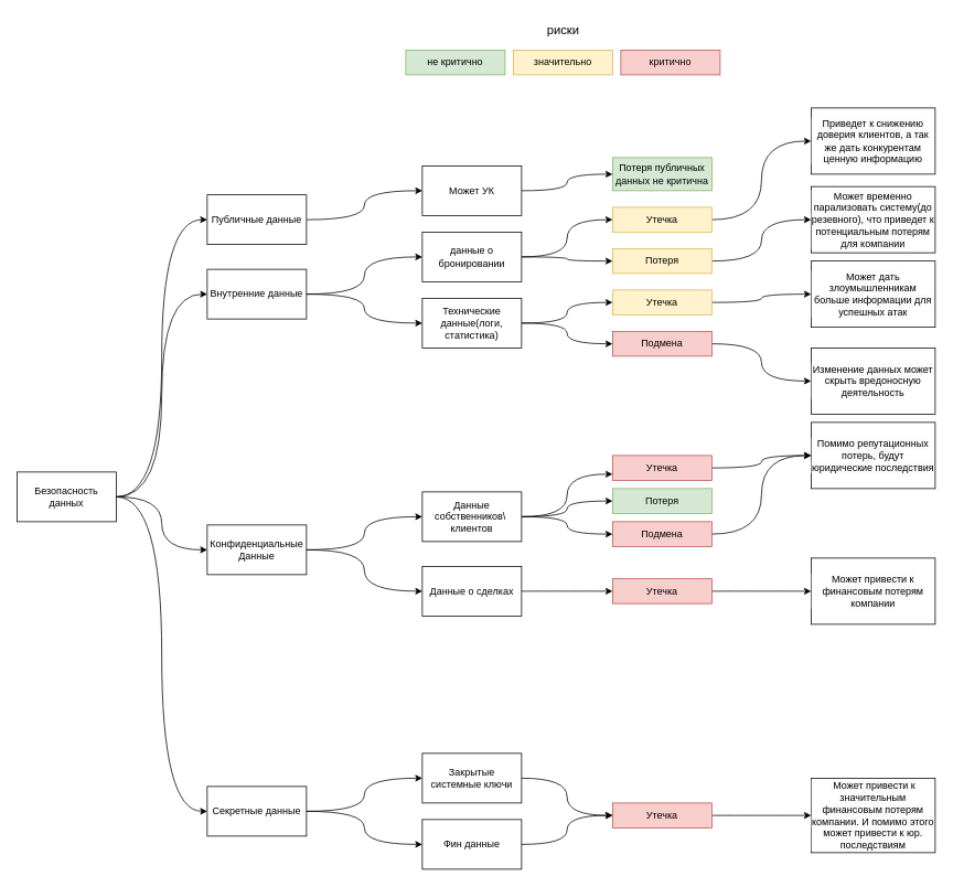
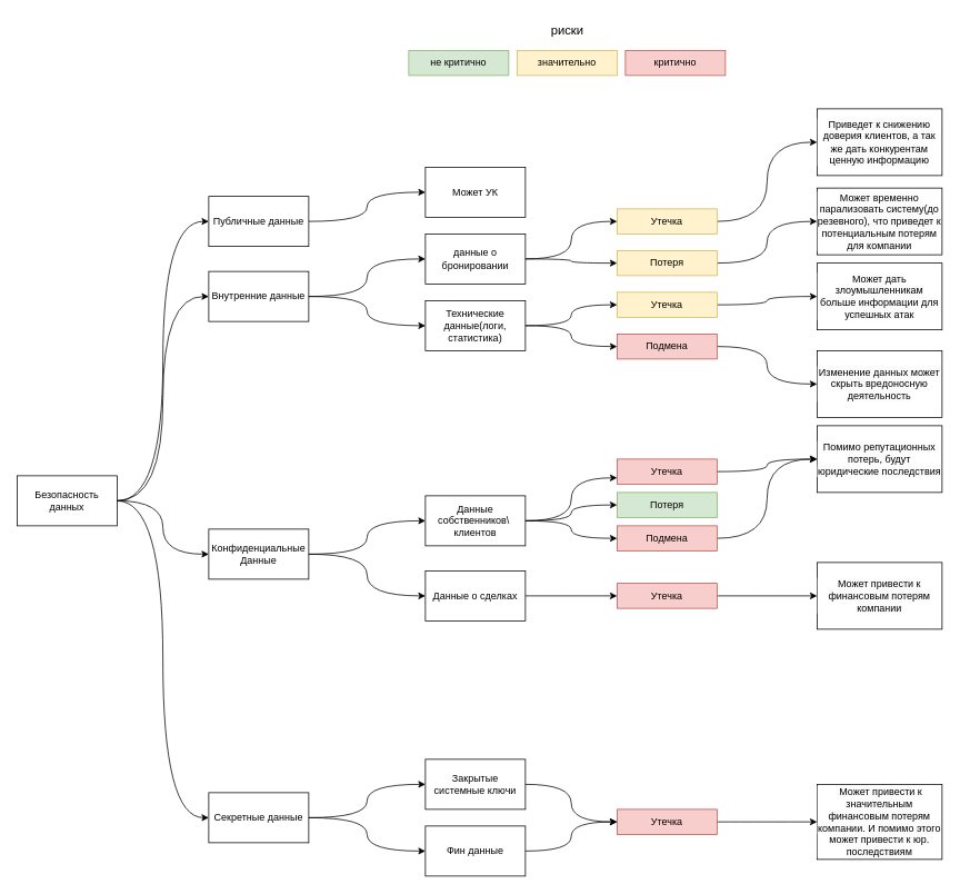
  <mxCell id="0" />
  <mxCell id="1" parent="0" />
  <mxCell id="2" style="edgeStyle=orthogonalEdgeStyle;rounded=0;orthogonalLoop=1;jettySize=auto;html=1;exitX=1;exitY=0.5;exitDx=0;exitDy=0;entryX=0;entryY=0.5;entryDx=0;entryDy=0;elbow=vertical;curved=1;" edge="1" parent="1" source="4" target="6"><mxGeometry relative="1" as="geometry" /></mxCell>
  <mxCell id="3" style="edgeStyle=orthogonalEdgeStyle;rounded=0;orthogonalLoop=1;jettySize=auto;html=1;exitX=1;exitY=0.5;exitDx=0;exitDy=0;entryX=0;entryY=0.5;entryDx=0;entryDy=0;curved=1;" edge="1" parent="1" source="4" target="7"><mxGeometry relative="1" as="geometry" /></mxCell>
  <mxCell id="4" value="&lt;div&gt;Безопасность данных&lt;/div&gt;" style="rounded=0;whiteSpace=wrap;html=1;" vertex="1" parent="1"><mxGeometry x="20" y="570" width="120" height="60" as="geometry" /></mxCell>
  <mxCell id="5" style="edgeStyle=orthogonalEdgeStyle;rounded=0;orthogonalLoop=1;jettySize=auto;html=1;exitX=1;exitY=0.5;exitDx=0;exitDy=0;entryX=0;entryY=0.5;entryDx=0;entryDy=0;curved=1;" edge="1" parent="1" source="6" target="11"><mxGeometry relative="1" as="geometry"><mxPoint x="510" y="230" as="targetPoint" /></mxGeometry></mxCell>
  <mxCell id="6" value="&lt;div&gt;Публичные данные&lt;/div&gt;" style="rounded=0;whiteSpace=wrap;html=1;" vertex="1" parent="1"><mxGeometry x="250" y="235" width="120" height="60" as="geometry" /></mxCell>
  <mxCell id="7" value="&lt;div&gt;Внутренние данные&lt;/div&gt;" style="rounded=0;whiteSpace=wrap;html=1;" vertex="1" parent="1"><mxGeometry x="250" y="325" width="120" height="60" as="geometry" /></mxCell>
  <mxCell id="8" value="&lt;div&gt;Конфиденциальные Данные&lt;/div&gt;" style="rounded=0;whiteSpace=wrap;html=1;" vertex="1" parent="1"><mxGeometry x="250" y="634" width="120" height="60" as="geometry" /></mxCell>
  <mxCell id="9" value="Секретные данные" style="rounded=0;whiteSpace=wrap;html=1;" vertex="1" parent="1"><mxGeometry x="250" y="950" width="120" height="60" as="geometry" /></mxCell>
- <mxCell id="10" style="edgeStyle=orthogonalEdgeStyle;rounded=0;orthogonalLoop=1;jettySize=auto;html=1;exitX=1;exitY=0.5;exitDx=0;exitDy=0;curved=1;" edge="1" parent="1" source="11" target="12"><mxGeometry relative="1" as="geometry" /></mxCell>
  <mxCell id="11" value="Может УК" style="rounded=0;whiteSpace=wrap;html=1;" vertex="1" parent="1"><mxGeometry x="510" y="200" width="120" height="60" as="geometry" /></mxCell>
- <mxCell id="12" value="Потеря публичных данных не критична" style="rounded=0;whiteSpace=wrap;html=1;fillColor=#d5e8d4;strokeColor=#82b366;" vertex="1" parent="1"><mxGeometry x="740" y="190" width="120" height="40" as="geometry" /></mxCell>
  <mxCell id="13" style="edgeStyle=orthogonalEdgeStyle;rounded=0;orthogonalLoop=1;jettySize=auto;html=1;exitX=1;exitY=0.5;exitDx=0;exitDy=0;entryX=0;entryY=0.5;entryDx=0;entryDy=0;curved=1;" edge="1" parent="1" source="15" target="40"><mxGeometry relative="1" as="geometry" /></mxCell>
  <mxCell id="14" style="edgeStyle=orthogonalEdgeStyle;rounded=0;orthogonalLoop=1;jettySize=auto;html=1;exitX=1;exitY=0.5;exitDx=0;exitDy=0;entryX=0;entryY=0.5;entryDx=0;entryDy=0;curved=1;" edge="1" parent="1" source="15" target="38"><mxGeometry relative="1" as="geometry" /></mxCell>
  <mxCell id="15" value="&lt;div&gt;данные о бронировании&lt;/div&gt;" style="rounded=0;whiteSpace=wrap;html=1;" vertex="1" parent="1"><mxGeometry x="510" y="280" width="120" height="60" as="geometry" /></mxCell>
  <mxCell id="16" style="edgeStyle=orthogonalEdgeStyle;rounded=0;orthogonalLoop=1;jettySize=auto;html=1;exitX=1;exitY=0.5;exitDx=0;exitDy=0;curved=1;" edge="1" parent="1" source="18" target="42"><mxGeometry relative="1" as="geometry" /></mxCell>
  <mxCell id="17" style="edgeStyle=orthogonalEdgeStyle;rounded=0;orthogonalLoop=1;jettySize=auto;html=1;exitX=1;exitY=0.5;exitDx=0;exitDy=0;entryX=0;entryY=0.5;entryDx=0;entryDy=0;curved=1;" edge="1" parent="1" source="18" target="44"><mxGeometry relative="1" as="geometry" /></mxCell>
  <mxCell id="18" value="Технические данные(логи&lt;span style=&quot;background-color: transparent; color: light-dark(rgb(0, 0, 0), rgb(255, 255, 255));&quot;&gt;, статистика)&lt;/span&gt;" style="rounded=0;whiteSpace=wrap;html=1;" vertex="1" parent="1"><mxGeometry x="510" y="360" width="120" height="60" as="geometry" /></mxCell>
  <mxCell id="19" style="edgeStyle=orthogonalEdgeStyle;shape=connector;curved=1;rounded=0;orthogonalLoop=1;jettySize=auto;html=1;entryX=0;entryY=0.75;entryDx=0;entryDy=0;strokeColor=default;align=center;verticalAlign=middle;fontFamily=Helvetica;fontSize=11;fontColor=default;labelBackgroundColor=default;endArrow=classic;" edge="1" parent="1" source="22" target="56"><mxGeometry relative="1" as="geometry" /></mxCell>
  <mxCell id="20" style="edgeStyle=orthogonalEdgeStyle;shape=connector;curved=1;rounded=0;orthogonalLoop=1;jettySize=auto;html=1;entryX=0;entryY=0.5;entryDx=0;entryDy=0;strokeColor=default;align=center;verticalAlign=middle;fontFamily=Helvetica;fontSize=11;fontColor=default;labelBackgroundColor=default;endArrow=classic;" edge="1" parent="1" source="22" target="57"><mxGeometry relative="1" as="geometry" /></mxCell>
  <mxCell id="21" style="edgeStyle=orthogonalEdgeStyle;shape=connector;curved=1;rounded=0;orthogonalLoop=1;jettySize=auto;html=1;entryX=0;entryY=0.5;entryDx=0;entryDy=0;strokeColor=default;align=center;verticalAlign=middle;fontFamily=Helvetica;fontSize=11;fontColor=default;labelBackgroundColor=default;endArrow=classic;" edge="1" parent="1" source="22" target="54"><mxGeometry relative="1" as="geometry" /></mxCell>
  <mxCell id="22" value="Данные собственников\&amp;nbsp; клиентов" style="rounded=0;whiteSpace=wrap;html=1;" vertex="1" parent="1"><mxGeometry x="510" y="594" width="120" height="60" as="geometry" /></mxCell>
  <mxCell id="23" style="edgeStyle=orthogonalEdgeStyle;shape=connector;curved=1;rounded=0;orthogonalLoop=1;jettySize=auto;html=1;strokeColor=default;align=center;verticalAlign=middle;fontFamily=Helvetica;fontSize=11;fontColor=default;labelBackgroundColor=default;endArrow=classic;" edge="1" parent="1" source="24" target="60"><mxGeometry relative="1" as="geometry" /></mxCell>
  <mxCell id="24" value="Данные о сделках" style="rounded=0;whiteSpace=wrap;html=1;" vertex="1" parent="1"><mxGeometry x="510" y="684" width="120" height="60" as="geometry" /></mxCell>
  <mxCell id="25" style="edgeStyle=orthogonalEdgeStyle;shape=connector;curved=1;rounded=0;orthogonalLoop=1;jettySize=auto;html=1;entryX=0;entryY=0.5;entryDx=0;entryDy=0;strokeColor=default;align=center;verticalAlign=middle;fontFamily=Helvetica;fontSize=11;fontColor=default;labelBackgroundColor=default;endArrow=classic;" edge="1" parent="1" source="26" target="63"><mxGeometry relative="1" as="geometry" /></mxCell>
  <mxCell id="26" value="Закрытые системные ключи" style="rounded=0;whiteSpace=wrap;html=1;" vertex="1" parent="1"><mxGeometry x="510" y="910" width="120" height="60" as="geometry" /></mxCell>
  <mxCell id="27" style="edgeStyle=orthogonalEdgeStyle;shape=connector;curved=1;rounded=0;orthogonalLoop=1;jettySize=auto;html=1;entryX=0;entryY=0.5;entryDx=0;entryDy=0;strokeColor=default;align=center;verticalAlign=middle;fontFamily=Helvetica;fontSize=11;fontColor=default;labelBackgroundColor=default;endArrow=classic;" edge="1" parent="1" source="28" target="63"><mxGeometry relative="1" as="geometry" /></mxCell>
  <mxCell id="28" value="Фин данные" style="rounded=0;whiteSpace=wrap;html=1;" vertex="1" parent="1"><mxGeometry x="510" y="990" width="120" height="60" as="geometry" /></mxCell>
  <mxCell id="29" style="edgeStyle=orthogonalEdgeStyle;rounded=0;orthogonalLoop=1;jettySize=auto;html=1;exitX=1;exitY=0.5;exitDx=0;exitDy=0;entryX=0;entryY=0.5;entryDx=0;entryDy=0;curved=1;" edge="1" parent="1" source="7" target="15"><mxGeometry relative="1" as="geometry"><mxPoint x="380" y="320" as="sourcePoint" /><mxPoint x="520" y="240" as="targetPoint" /></mxGeometry></mxCell>
  <mxCell id="30" style="edgeStyle=orthogonalEdgeStyle;rounded=0;orthogonalLoop=1;jettySize=auto;html=1;exitX=1;exitY=0.5;exitDx=0;exitDy=0;entryX=0;entryY=0.5;entryDx=0;entryDy=0;curved=1;" edge="1" parent="1" source="7" target="18"><mxGeometry relative="1" as="geometry"><mxPoint x="390" y="330" as="sourcePoint" /><mxPoint x="530" y="250" as="targetPoint" /></mxGeometry></mxCell>
  <mxCell id="31" style="edgeStyle=orthogonalEdgeStyle;rounded=0;orthogonalLoop=1;jettySize=auto;html=1;exitX=1;exitY=0.5;exitDx=0;exitDy=0;entryX=0;entryY=0.5;entryDx=0;entryDy=0;curved=1;" edge="1" parent="1" source="8" target="22"><mxGeometry relative="1" as="geometry"><mxPoint x="400" y="484" as="sourcePoint" /><mxPoint x="540" y="404" as="targetPoint" /></mxGeometry></mxCell>
  <mxCell id="32" style="edgeStyle=orthogonalEdgeStyle;rounded=0;orthogonalLoop=1;jettySize=auto;html=1;exitX=1;exitY=0.5;exitDx=0;exitDy=0;entryX=0;entryY=0.5;entryDx=0;entryDy=0;curved=1;" edge="1" parent="1" source="8" target="24"><mxGeometry relative="1" as="geometry"><mxPoint x="410" y="494" as="sourcePoint" /><mxPoint x="550" y="414" as="targetPoint" /></mxGeometry></mxCell>
  <mxCell id="33" style="edgeStyle=orthogonalEdgeStyle;rounded=0;orthogonalLoop=1;jettySize=auto;html=1;exitX=1;exitY=0.5;exitDx=0;exitDy=0;entryX=0;entryY=0.5;entryDx=0;entryDy=0;curved=1;" edge="1" parent="1" source="9" target="26"><mxGeometry relative="1" as="geometry"><mxPoint x="420" y="640" as="sourcePoint" /><mxPoint x="560" y="560" as="targetPoint" /></mxGeometry></mxCell>
  <mxCell id="34" style="edgeStyle=orthogonalEdgeStyle;rounded=0;orthogonalLoop=1;jettySize=auto;html=1;exitX=1;exitY=0.5;exitDx=0;exitDy=0;entryX=0;entryY=0.5;entryDx=0;entryDy=0;curved=1;" edge="1" parent="1" source="9" target="28"><mxGeometry relative="1" as="geometry"><mxPoint x="430" y="650" as="sourcePoint" /><mxPoint x="570" y="570" as="targetPoint" /></mxGeometry></mxCell>
  <mxCell id="35" style="edgeStyle=orthogonalEdgeStyle;rounded=0;orthogonalLoop=1;jettySize=auto;html=1;exitX=1;exitY=0.5;exitDx=0;exitDy=0;entryX=0;entryY=0.5;entryDx=0;entryDy=0;curved=1;" edge="1" parent="1" source="4" target="8"><mxGeometry relative="1" as="geometry"><mxPoint x="150" y="470" as="sourcePoint" /><mxPoint x="260" y="410" as="targetPoint" /></mxGeometry></mxCell>
  <mxCell id="36" style="edgeStyle=orthogonalEdgeStyle;rounded=0;orthogonalLoop=1;jettySize=auto;html=1;exitX=1;exitY=0.5;exitDx=0;exitDy=0;entryX=0;entryY=0.5;entryDx=0;entryDy=0;curved=1;" edge="1" parent="1" source="4" target="9"><mxGeometry relative="1" as="geometry"><mxPoint x="160" y="480" as="sourcePoint" /><mxPoint x="270" y="420" as="targetPoint" /></mxGeometry></mxCell>
  <mxCell id="37" style="edgeStyle=orthogonalEdgeStyle;shape=connector;curved=1;rounded=0;orthogonalLoop=1;jettySize=auto;html=1;entryX=0;entryY=0.5;entryDx=0;entryDy=0;strokeColor=default;align=center;verticalAlign=middle;fontFamily=Helvetica;fontSize=11;fontColor=default;labelBackgroundColor=default;endArrow=classic;" edge="1" parent="1" source="38" target="47"><mxGeometry relative="1" as="geometry" /></mxCell>
  <mxCell id="38" value="Потеря" style="rounded=0;whiteSpace=wrap;html=1;fillColor=#fff2cc;strokeColor=#d6b656;" vertex="1" parent="1"><mxGeometry x="740" y="300" width="120" height="30" as="geometry" /></mxCell>
  <mxCell id="39" style="edgeStyle=orthogonalEdgeStyle;shape=connector;curved=1;rounded=0;orthogonalLoop=1;jettySize=auto;html=1;exitX=1;exitY=0.5;exitDx=0;exitDy=0;entryX=0;entryY=0.5;entryDx=0;entryDy=0;strokeColor=default;align=center;verticalAlign=middle;fontFamily=Helvetica;fontSize=11;fontColor=default;labelBackgroundColor=default;endArrow=classic;" edge="1" parent="1" source="40" target="48"><mxGeometry relative="1" as="geometry" /></mxCell>
  <mxCell id="40" value="Утечка" style="rounded=0;whiteSpace=wrap;html=1;fillColor=#fff2cc;strokeColor=#d6b656;" vertex="1" parent="1"><mxGeometry x="740" y="250" width="120" height="30" as="geometry" /></mxCell>
  <mxCell id="41" style="edgeStyle=orthogonalEdgeStyle;shape=connector;curved=1;rounded=0;orthogonalLoop=1;jettySize=auto;html=1;strokeColor=default;align=center;verticalAlign=middle;fontFamily=Helvetica;fontSize=11;fontColor=default;labelBackgroundColor=default;endArrow=classic;" edge="1" parent="1" source="42" target="46"><mxGeometry relative="1" as="geometry" /></mxCell>
  <mxCell id="42" value="Подмена" style="rounded=0;whiteSpace=wrap;html=1;fillColor=#f8cecc;strokeColor=#b85450;" vertex="1" parent="1"><mxGeometry x="740" y="400" width="120" height="30" as="geometry" /></mxCell>
  <mxCell id="43" style="edgeStyle=orthogonalEdgeStyle;shape=connector;curved=1;rounded=0;orthogonalLoop=1;jettySize=auto;html=1;strokeColor=default;align=center;verticalAlign=middle;fontFamily=Helvetica;fontSize=11;fontColor=default;labelBackgroundColor=default;endArrow=classic;" edge="1" parent="1" source="44" target="45"><mxGeometry relative="1" as="geometry" /></mxCell>
  <mxCell id="44" value="Утечка" style="rounded=0;whiteSpace=wrap;html=1;fillColor=#fff2cc;strokeColor=#d6b656;" vertex="1" parent="1"><mxGeometry x="740" y="350" width="120" height="30" as="geometry" /></mxCell>
  <mxCell id="45" value="&lt;meta charset=&quot;utf-8&quot;&gt;&lt;span style=&quot;color: rgb(0, 0, 0); font-family: Helvetica; font-size: 12px; font-style: normal; font-variant-ligatures: normal; font-variant-caps: normal; font-weight: 400; letter-spacing: normal; orphans: 2; text-align: center; text-indent: 0px; text-transform: none; widows: 2; word-spacing: 0px; -webkit-text-stroke-width: 0px; white-space: normal; background-color: rgb(251, 251, 251); text-decoration-thickness: initial; text-decoration-style: initial; text-decoration-color: initial; display: inline !important; float: none;&quot;&gt;Может дать злоумышленникам больше информации для успешных атак&lt;/span&gt;" style="rounded=0;whiteSpace=wrap;html=1;fontFamily=Helvetica;fontSize=11;fontColor=default;labelBackgroundColor=default;" vertex="1" parent="1"><mxGeometry x="980" y="315" width="150" height="80" as="geometry" /></mxCell>
  <mxCell id="46" value="&lt;span style=&quot;color: rgb(0, 0, 0); font-family: Helvetica; font-size: 12px; font-style: normal; font-variant-ligatures: normal; font-variant-caps: normal; font-weight: 400; letter-spacing: normal; orphans: 2; text-align: center; text-indent: 0px; text-transform: none; widows: 2; word-spacing: 0px; -webkit-text-stroke-width: 0px; white-space: normal; background-color: rgb(251, 251, 251); text-decoration-thickness: initial; text-decoration-style: initial; text-decoration-color: initial; float: none; display: inline !important;&quot;&gt;Изменение данных может скрыть вредоносную деятельность&lt;/span&gt;" style="rounded=0;whiteSpace=wrap;html=1;fontFamily=Helvetica;fontSize=11;fontColor=default;labelBackgroundColor=default;" vertex="1" parent="1"><mxGeometry x="980" y="420" width="150" height="80" as="geometry" /></mxCell>
  <mxCell id="47" value="&lt;span style=&quot;font-size: 12px; background-color: rgb(251, 251, 251);&quot;&gt;Может временно парализовать систему(до резевного), что приведет к потенциальным потерям для компании&lt;/span&gt;" style="rounded=0;whiteSpace=wrap;html=1;fontFamily=Helvetica;fontSize=11;fontColor=default;labelBackgroundColor=default;" vertex="1" parent="1"><mxGeometry x="980" y="225" width="150" height="80" as="geometry" /></mxCell>
  <mxCell id="48" value="&lt;span style=&quot;font-size: 12px; background-color: rgb(251, 251, 251);&quot;&gt;Приведет к снижению доверия клиентов, а так же дать конкурентам ценную информацию&lt;/span&gt;" style="rounded=0;whiteSpace=wrap;html=1;fontFamily=Helvetica;fontSize=11;fontColor=default;labelBackgroundColor=default;" vertex="1" parent="1"><mxGeometry x="980" y="130" width="150" height="80" as="geometry" /></mxCell>
  <mxCell id="49" value="критично" style="rounded=0;whiteSpace=wrap;html=1;fillColor=#f8cecc;strokeColor=#b85450;" vertex="1" parent="1"><mxGeometry x="750" y="60" width="120" height="30" as="geometry" /></mxCell>
  <mxCell id="50" value="значительно" style="rounded=0;whiteSpace=wrap;html=1;fillColor=#fff2cc;strokeColor=#d6b656;" vertex="1" parent="1"><mxGeometry x="620" y="60" width="120" height="30" as="geometry" /></mxCell>
  <mxCell id="51" value="не критично" style="rounded=0;whiteSpace=wrap;html=1;fillColor=#d5e8d4;strokeColor=#82b366;" vertex="1" parent="1"><mxGeometry x="490" y="60" width="120" height="30" as="geometry" /></mxCell>
  <mxCell id="52" value="&lt;font style=&quot;font-size: 15px;&quot;&gt;риски&lt;/font&gt;" style="text;html=1;align=center;verticalAlign=middle;resizable=0;points=[];autosize=1;strokeColor=none;fillColor=none;fontFamily=Helvetica;fontSize=11;fontColor=default;labelBackgroundColor=default;" vertex="1" parent="1"><mxGeometry x="645" y="20" width="70" height="30" as="geometry" /></mxCell>
  <mxCell id="53" style="edgeStyle=orthogonalEdgeStyle;shape=connector;curved=1;rounded=0;orthogonalLoop=1;jettySize=auto;html=1;entryX=0;entryY=0.5;entryDx=0;entryDy=0;strokeColor=default;align=center;verticalAlign=middle;fontFamily=Helvetica;fontSize=11;fontColor=default;labelBackgroundColor=default;endArrow=classic;" edge="1" parent="1" source="54" target="58"><mxGeometry relative="1" as="geometry" /></mxCell>
  <mxCell id="54" value="Подмена" style="rounded=0;whiteSpace=wrap;html=1;fillColor=#f8cecc;strokeColor=#b85450;" vertex="1" parent="1"><mxGeometry x="740" y="630" width="120" height="30" as="geometry" /></mxCell>
  <mxCell id="55" style="edgeStyle=orthogonalEdgeStyle;shape=connector;curved=1;rounded=0;orthogonalLoop=1;jettySize=auto;html=1;entryX=0;entryY=0.5;entryDx=0;entryDy=0;strokeColor=default;align=center;verticalAlign=middle;fontFamily=Helvetica;fontSize=11;fontColor=default;labelBackgroundColor=default;endArrow=classic;" edge="1" parent="1" source="56" target="58"><mxGeometry relative="1" as="geometry" /></mxCell>
  <mxCell id="56" value="Утечка" style="rounded=0;whiteSpace=wrap;html=1;fillColor=#f8cecc;strokeColor=#b85450;" vertex="1" parent="1"><mxGeometry x="740" y="550" width="120" height="30" as="geometry" /></mxCell>
  <mxCell id="57" value="Потеря" style="rounded=0;whiteSpace=wrap;html=1;fillColor=#d5e8d4;strokeColor=#82b366;" vertex="1" parent="1"><mxGeometry x="740" y="590" width="120" height="30" as="geometry" /></mxCell>
  <mxCell id="58" value="&lt;span style=&quot;font-size: 12px; background-color: rgb(251, 251, 251);&quot;&gt;Помимо репутационных потерь, будут юридические последствия&lt;/span&gt;" style="rounded=0;whiteSpace=wrap;html=1;fontFamily=Helvetica;fontSize=11;fontColor=default;labelBackgroundColor=default;" vertex="1" parent="1"><mxGeometry x="980" y="510" width="150" height="80" as="geometry" /></mxCell>
  <mxCell id="59" style="edgeStyle=orthogonalEdgeStyle;shape=connector;curved=1;rounded=0;orthogonalLoop=1;jettySize=auto;html=1;strokeColor=default;align=center;verticalAlign=middle;fontFamily=Helvetica;fontSize=11;fontColor=default;labelBackgroundColor=default;endArrow=classic;" edge="1" parent="1" source="60" target="61"><mxGeometry relative="1" as="geometry" /></mxCell>
  <mxCell id="60" value="Утечка" style="rounded=0;whiteSpace=wrap;html=1;fillColor=#f8cecc;strokeColor=#b85450;" vertex="1" parent="1"><mxGeometry x="740" y="699" width="120" height="30" as="geometry" /></mxCell>
  <mxCell id="61" value="&lt;span style=&quot;font-size: 12px; background-color: rgb(251, 251, 251);&quot;&gt;Может привести к финансовым потерям компании&lt;/span&gt;" style="rounded=0;whiteSpace=wrap;html=1;fontFamily=Helvetica;fontSize=11;fontColor=default;labelBackgroundColor=default;" vertex="1" parent="1"><mxGeometry x="980" y="674" width="150" height="80" as="geometry" /></mxCell>
  <mxCell id="62" style="edgeStyle=orthogonalEdgeStyle;shape=connector;curved=1;rounded=0;orthogonalLoop=1;jettySize=auto;html=1;entryX=0;entryY=0.5;entryDx=0;entryDy=0;strokeColor=default;align=center;verticalAlign=middle;fontFamily=Helvetica;fontSize=11;fontColor=default;labelBackgroundColor=default;endArrow=classic;" edge="1" parent="1" source="63" target="64"><mxGeometry relative="1" as="geometry" /></mxCell>
  <mxCell id="63" value="Утечка" style="rounded=0;whiteSpace=wrap;html=1;fillColor=#f8cecc;strokeColor=#b85450;" vertex="1" parent="1"><mxGeometry x="740" y="970" width="120" height="30" as="geometry" /></mxCell>
  <mxCell id="64" value="&lt;span style=&quot;font-size: 12px; background-color: rgb(251, 251, 251);&quot;&gt;&amp;nbsp;Может привести к значительным финансовым потерям компании. И помимо этого может привести к юр. последствиям&lt;/span&gt;" style="rounded=0;whiteSpace=wrap;html=1;fontFamily=Helvetica;fontSize=11;fontColor=default;labelBackgroundColor=default;" vertex="1" parent="1"><mxGeometry x="980" y="940" width="150" height="90" as="geometry" /></mxCell>
